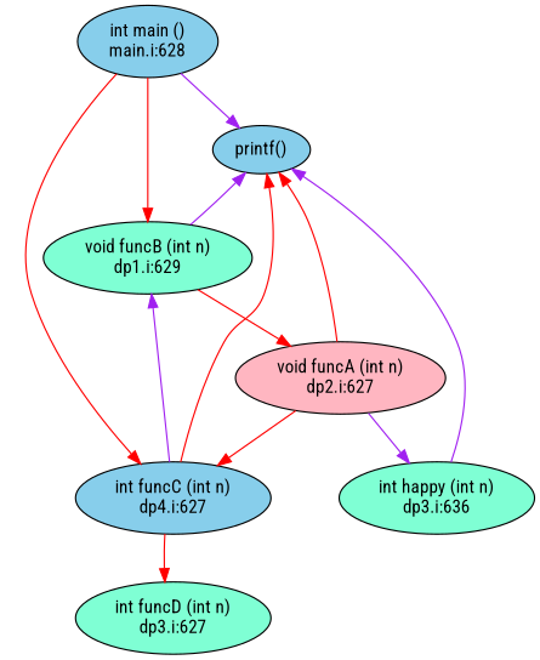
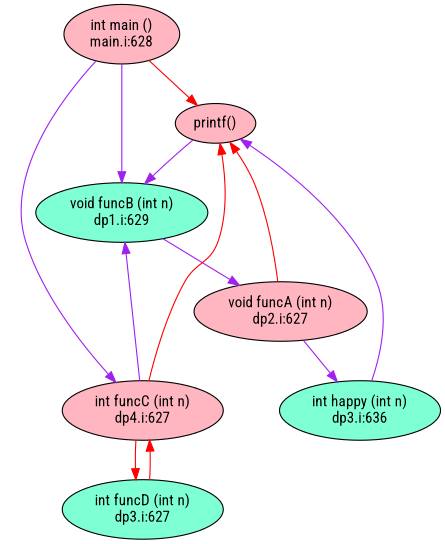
  digraph {
    fontname="Roboto Condensed"
    rankdir=TB
    node [fillcolor=aquamarine fontname="Roboto Condensed" style=filled]
    edge [color=purple fontname="Roboto Condensed"]
-   n1 [fillcolor=skyblue label="int main ()\nmain.i:628"]
-   n2 [fillcolor=skyblue label="printf()"]
+   n1 [fillcolor=lightpink label="int main ()\nmain.i:628"]
+   n2 [fillcolor=lightpink label="printf()"]
    n3 [label="void funcB (int n)\ndp1.i:629"]
-   n4 [fillcolor=skyblue label="int funcC (int n)\ndp4.i:627"]
+   n4 [fillcolor=lightpink label="int funcC (int n)\ndp4.i:627"]
    n5 [fillcolor=lightpink label="void funcA (int n)\ndp2.i:627"]
    n6 [label="int funcD (int n)\ndp3.i:627"]
    n7 [label="int happy (int n)\ndp3.i:636"]
-   n1 -> n2
-   n1 -> n3 [color=red]
-   n1 -> n4 [color=red]
-   n3 -> n2
-   n3 -> n5 [color=red]
+   n1 -> n2 [color=red]
+   n1 -> n3
+   n1 -> n4
+   n2 -> n3
+   n3 -> n5
    n4 -> n2 [color=red]
    n4 -> n3
    n4 -> n6 [color=red]
    n5 -> n2 [color=red]
    n5 -> n7
-   n5 -> n4 [color=red]
+   n6 -> n4 [color=red]
    n7 -> n2
  }
